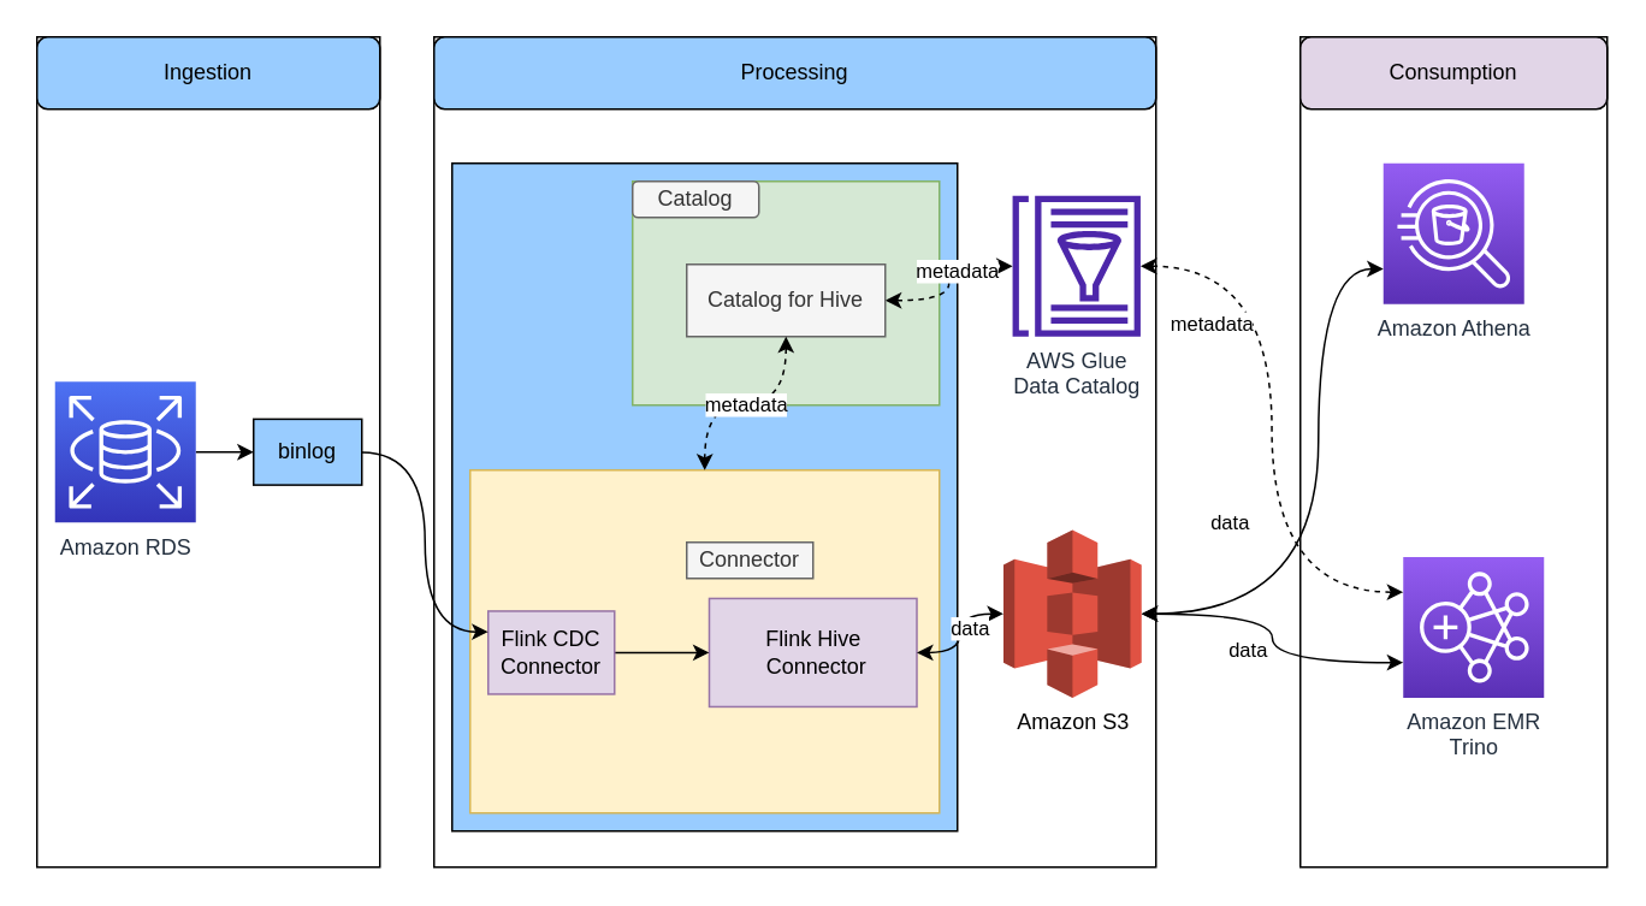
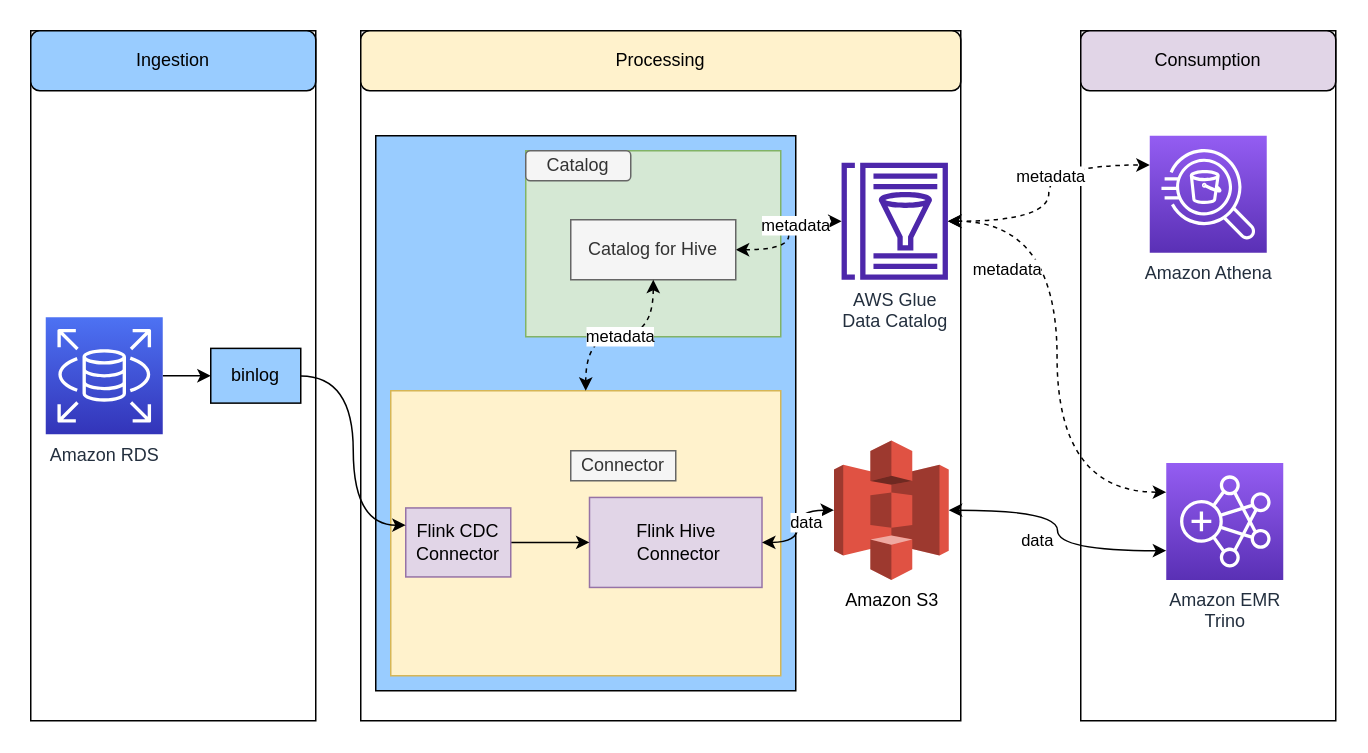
  <mxCell id="0" />
  <mxCell id="1" parent="0" />
  <mxCell id="2" value="" style="rounded=0;whiteSpace=wrap;html=1;" parent="1" vertex="1"><mxGeometry x="240" y="20" width="400" height="460" as="geometry" /></mxCell>
  <mxCell id="3" value="" style="rounded=0;whiteSpace=wrap;html=1;" parent="1" vertex="1"><mxGeometry x="720" y="20" width="170" height="460" as="geometry" /></mxCell>
  <mxCell id="4" value="" style="rounded=0;whiteSpace=wrap;html=1;" parent="1" vertex="1"><mxGeometry x="20" y="20" width="190" height="460" as="geometry" /></mxCell>
  <mxCell id="5" style="edgeStyle=orthogonalEdgeStyle;curved=1;orthogonalLoop=1;jettySize=auto;html=1;exitX=1;exitY=0.5;exitDx=0;exitDy=0;exitPerimeter=0;entryX=0;entryY=0.5;entryDx=0;entryDy=0;" parent="1" source="6" target="23" edge="1"><mxGeometry relative="1" as="geometry" /></mxCell>
  <mxCell id="6" value="Amazon RDS" style="sketch=0;points=[[0,0,0],[0.25,0,0],[0.5,0,0],[0.75,0,0],[1,0,0],[0,1,0],[0.25,1,0],[0.5,1,0],[0.75,1,0],[1,1,0],[0,0.25,0],[0,0.5,0],[0,0.75,0],[1,0.25,0],[1,0.5,0],[1,0.75,0]];outlineConnect=0;fontColor=#232F3E;gradientColor=#4D72F3;gradientDirection=north;fillColor=#3334B9;strokeColor=#ffffff;dashed=0;verticalLabelPosition=bottom;verticalAlign=top;align=center;html=1;fontSize=12;fontStyle=0;aspect=fixed;shape=mxgraph.aws4.resourceIcon;resIcon=mxgraph.aws4.rds;" parent="1" vertex="1"><mxGeometry x="30" y="211" width="78" height="78" as="geometry" /></mxCell>
  <mxCell id="7" value="Amazon Athena" style="sketch=0;points=[[0,0,0],[0.25,0,0],[0.5,0,0],[0.75,0,0],[1,0,0],[0,1,0],[0.25,1,0],[0.5,1,0],[0.75,1,0],[1,1,0],[0,0.25,0],[0,0.5,0],[0,0.75,0],[1,0.25,0],[1,0.5,0],[1,0.75,0]];outlineConnect=0;fontColor=#232F3E;gradientColor=#945DF2;gradientDirection=north;fillColor=#5A30B5;strokeColor=#ffffff;dashed=0;verticalLabelPosition=bottom;verticalAlign=top;align=center;html=1;fontSize=12;fontStyle=0;aspect=fixed;shape=mxgraph.aws4.resourceIcon;resIcon=mxgraph.aws4.athena;" parent="1" vertex="1"><mxGeometry x="766" y="90" width="78" height="78" as="geometry" /></mxCell>
  <mxCell id="8" value="Amazon EMR&lt;br&gt;Trino" style="sketch=0;points=[[0,0,0],[0.25,0,0],[0.5,0,0],[0.75,0,0],[1,0,0],[0,1,0],[0.25,1,0],[0.5,1,0],[0.75,1,0],[1,1,0],[0,0.25,0],[0,0.5,0],[0,0.75,0],[1,0.25,0],[1,0.5,0],[1,0.75,0]];outlineConnect=0;fontColor=#232F3E;gradientColor=#945DF2;gradientDirection=north;fillColor=#5A30B5;strokeColor=#ffffff;dashed=0;verticalLabelPosition=bottom;verticalAlign=top;align=center;html=1;fontSize=12;fontStyle=0;aspect=fixed;shape=mxgraph.aws4.resourceIcon;resIcon=mxgraph.aws4.emr;" parent="1" vertex="1"><mxGeometry x="777" y="308.13" width="78" height="78" as="geometry" /></mxCell>
  <mxCell id="9" value="Ingestion" style="rounded=1;whiteSpace=wrap;html=1;fillColor=#99CCFF;" parent="1" vertex="1"><mxGeometry x="20" y="20" width="190" height="40" as="geometry" /></mxCell>
- <mxCell id="10" value="Processing" style="rounded=1;whiteSpace=wrap;html=1;fillColor=#99CCFF;" parent="1" vertex="1"><mxGeometry x="240" y="20" width="400" height="40" as="geometry" /></mxCell>
+ <mxCell id="10" value="Processing" style="rounded=1;whiteSpace=wrap;html=1;fillColor=#fff2cc;" parent="1" vertex="1"><mxGeometry x="240" y="20" width="400" height="40" as="geometry" /></mxCell>
+ <mxCell id="11" style="edgeStyle=orthogonalEdgeStyle;curved=1;orthogonalLoop=1;jettySize=auto;html=1;entryX=0;entryY=0.25;entryDx=0;entryDy=0;entryPerimeter=0;dashed=1;startArrow=classic;startFill=1;" parent="1" source="15" target="7" edge="1"><mxGeometry relative="1" as="geometry" /></mxCell>
+ <mxCell id="12" value="metadata" style="edgeLabel;html=1;align=center;verticalAlign=middle;resizable=0;points=[];" parent="11" vertex="1" connectable="0"><mxGeometry x="0.233" y="-6" relative="1" as="geometry"><mxPoint y="1" as="offset" /></mxGeometry></mxCell>
  <mxCell id="13" style="edgeStyle=orthogonalEdgeStyle;curved=1;orthogonalLoop=1;jettySize=auto;html=1;entryX=0;entryY=0.25;entryDx=0;entryDy=0;entryPerimeter=0;dashed=1;startArrow=classic;startFill=1;" parent="1" source="15" target="8" edge="1"><mxGeometry relative="1" as="geometry" /></mxCell>
  <mxCell id="14" value="metadata" style="edgeLabel;html=1;align=center;verticalAlign=middle;resizable=0;points=[];" parent="13" vertex="1" connectable="0"><mxGeometry x="-0.113" y="1" relative="1" as="geometry"><mxPoint x="-35" y="-41" as="offset" /></mxGeometry></mxCell>
  <mxCell id="15" value="AWS Glue &lt;br&gt;Data Catalog" style="sketch=0;outlineConnect=0;fontColor=#232F3E;gradientColor=none;fillColor=#4D27AA;strokeColor=none;dashed=0;verticalLabelPosition=bottom;verticalAlign=top;align=center;html=1;fontSize=12;fontStyle=0;aspect=fixed;pointerEvents=1;shape=mxgraph.aws4.glue_data_catalog;" parent="1" vertex="1"><mxGeometry x="560" y="108" width="72" height="78" as="geometry" /></mxCell>
  <mxCell id="16" value="" style="rounded=0;whiteSpace=wrap;html=1;fillColor=#99CCFF;" parent="1" vertex="1"><mxGeometry x="250" y="90" width="280" height="370" as="geometry" /></mxCell>
- <mxCell id="17" style="edgeStyle=orthogonalEdgeStyle;curved=1;orthogonalLoop=1;jettySize=auto;html=1;entryX=0;entryY=0.75;entryDx=0;entryDy=0;entryPerimeter=0;startArrow=classic;startFill=1;" parent="1" source="21" target="7" edge="1"><mxGeometry relative="1" as="geometry"><Array as="points"><mxPoint x="730" y="340" /><mxPoint x="730" y="149" /></Array></mxGeometry></mxCell>
- <mxCell id="18" value="data" style="edgeLabel;html=1;align=center;verticalAlign=middle;resizable=0;points=[];" parent="17" vertex="1" connectable="0"><mxGeometry x="-0.754" y="12" relative="1" as="geometry"><mxPoint x="8" y="-39" as="offset" /></mxGeometry></mxCell>
  <mxCell id="19" style="edgeStyle=orthogonalEdgeStyle;curved=1;orthogonalLoop=1;jettySize=auto;html=1;entryX=0;entryY=0.75;entryDx=0;entryDy=0;entryPerimeter=0;startArrow=classic;startFill=1;" parent="1" source="21" target="8" edge="1"><mxGeometry relative="1" as="geometry" /></mxCell>
  <mxCell id="20" value="data" style="edgeLabel;html=1;align=center;verticalAlign=middle;resizable=0;points=[];" parent="19" vertex="1" connectable="0"><mxGeometry x="-0.558" y="-2" relative="1" as="geometry"><mxPoint x="20" y="18" as="offset" /></mxGeometry></mxCell>
  <mxCell id="21" value="Amazon S3" style="outlineConnect=0;dashed=0;verticalLabelPosition=bottom;verticalAlign=top;align=center;html=1;shape=mxgraph.aws3.s3;fillColor=#E05243;gradientColor=none;" parent="1" vertex="1"><mxGeometry x="555.5" y="293.13" width="76.5" height="93" as="geometry" /></mxCell>
  <mxCell id="22" value="Consumption" style="rounded=1;whiteSpace=wrap;html=1;fillColor=#e1d5e7;" parent="1" vertex="1"><mxGeometry x="720" y="20" width="170" height="40" as="geometry" /></mxCell>
  <mxCell id="23" value="binlog" style="rounded=0;whiteSpace=wrap;html=1;fillColor=#99CCFF;" parent="1" vertex="1"><mxGeometry x="140" y="231.75" width="60" height="36.5" as="geometry" /></mxCell>
  <mxCell id="24" style="edgeStyle=orthogonalEdgeStyle;curved=1;orthogonalLoop=1;jettySize=auto;html=1;entryX=0;entryY=0.5;entryDx=0;entryDy=0;" parent="1" source="32" target="27" edge="1"><mxGeometry relative="1" as="geometry" /></mxCell>
  <mxCell id="25" value="" style="rounded=0;whiteSpace=wrap;html=1;fillColor=#d5e8d4;strokeColor=#82b366;" parent="1" vertex="1"><mxGeometry x="350" y="100" width="170" height="124" as="geometry" /></mxCell>
  <mxCell id="26" value="" style="rounded=0;whiteSpace=wrap;html=1;fillColor=#fff2cc;strokeColor=#d6b656;" parent="1" vertex="1"><mxGeometry x="260" y="260" width="260" height="190" as="geometry" /></mxCell>
  <mxCell id="27" value="Flink Hive&lt;br&gt;&amp;nbsp;Connector" style="rounded=0;whiteSpace=wrap;html=1;fillColor=#e1d5e7;strokeColor=#9673a6;" parent="1" vertex="1"><mxGeometry x="392.5" y="331.13" width="115" height="60" as="geometry" /></mxCell>
  <mxCell id="28" style="edgeStyle=orthogonalEdgeStyle;orthogonalLoop=1;jettySize=auto;html=1;exitX=1;exitY=0.5;exitDx=0;exitDy=0;dashed=1;startArrow=classic;startFill=1;curved=1;" parent="1" source="30" target="15" edge="1"><mxGeometry relative="1" as="geometry" /></mxCell>
  <mxCell id="29" value="metadata" style="edgeLabel;html=1;align=center;verticalAlign=middle;resizable=0;points=[];" vertex="1" connectable="0" parent="28"><mxGeometry x="0.3" y="-2" relative="1" as="geometry"><mxPoint as="offset" /></mxGeometry></mxCell>
  <mxCell id="30" value="Catalog for Hive" style="rounded=0;whiteSpace=wrap;html=1;fillColor=#f5f5f5;strokeColor=#666666;fontColor=#333333;" parent="1" vertex="1"><mxGeometry x="380" y="146" width="110" height="40" as="geometry" /></mxCell>
  <mxCell id="31" style="edgeStyle=orthogonalEdgeStyle;curved=1;orthogonalLoop=1;jettySize=auto;html=1;entryX=0;entryY=0.5;entryDx=0;entryDy=0;strokeWidth=1;fontColor=default;startArrow=none;startFill=0;endArrow=classic;endFill=1;" parent="1" source="32" target="27" edge="1"><mxGeometry relative="1" as="geometry" /></mxCell>
  <mxCell id="32" value="Flink CDC&lt;br&gt;Connector" style="rounded=0;whiteSpace=wrap;html=1;fillColor=#e1d5e7;strokeColor=#9673a6;" parent="1" vertex="1"><mxGeometry x="270" y="338.13" width="70" height="46" as="geometry" /></mxCell>
  <mxCell id="33" style="edgeStyle=orthogonalEdgeStyle;orthogonalLoop=1;jettySize=auto;html=1;entryX=0;entryY=0.25;entryDx=0;entryDy=0;strokeWidth=1;fontColor=default;startArrow=none;startFill=0;endArrow=classic;endFill=1;curved=1;" parent="1" source="23" target="32" edge="1"><mxGeometry relative="1" as="geometry" /></mxCell>
  <mxCell id="34" style="edgeStyle=orthogonalEdgeStyle;curved=1;orthogonalLoop=1;jettySize=auto;html=1;entryX=0;entryY=0.5;entryDx=0;entryDy=0;entryPerimeter=0;strokeColor=default;startArrow=classic;startFill=1;" parent="1" source="27" target="21" edge="1"><mxGeometry relative="1" as="geometry" /></mxCell>
  <mxCell id="35" value="data" style="edgeLabel;html=1;align=center;verticalAlign=middle;resizable=0;points=[];" vertex="1" connectable="0" parent="34"><mxGeometry x="0.096" y="-4" relative="1" as="geometry"><mxPoint x="1" as="offset" /></mxGeometry></mxCell>
  <mxCell id="36" value="Catalog" style="whiteSpace=wrap;html=1;fillColor=#f5f5f5;strokeColor=#666666;fontColor=#333333;rounded=1;" parent="1" vertex="1"><mxGeometry x="350" y="100" width="70" height="20" as="geometry" /></mxCell>
  <mxCell id="37" value="Connector" style="rounded=0;whiteSpace=wrap;html=1;fillColor=#f5f5f5;strokeColor=#666666;fontColor=#333333;" parent="1" vertex="1"><mxGeometry x="380" y="300" width="70" height="20" as="geometry" /></mxCell>
  <mxCell id="38" style="edgeStyle=orthogonalEdgeStyle;curved=1;orthogonalLoop=1;jettySize=auto;html=1;entryX=0.5;entryY=0;entryDx=0;entryDy=0;dashed=1;strokeWidth=1;fontColor=default;startArrow=classic;startFill=1;endArrow=classic;endFill=1;" parent="1" source="30" target="26" edge="1"><mxGeometry relative="1" as="geometry" /></mxCell>
  <mxCell id="39" value="metadata" style="edgeLabel;html=1;align=center;verticalAlign=middle;resizable=0;points=[];fontColor=default;" parent="38" vertex="1" connectable="0"><mxGeometry relative="1" as="geometry"><mxPoint as="offset" /></mxGeometry></mxCell>
